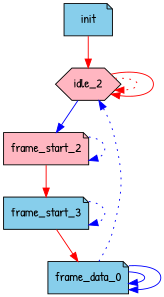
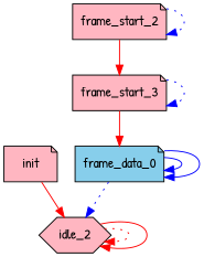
  digraph {
    fontname="Patrick Hand"
    rankdir=TD
    node [fillcolor=lightpink fontname="Patrick Hand" shape=note style=filled]
    edge [color=blue fontname="Patrick Hand" style=solid]
-   n1 [fillcolor=skyblue label=" init "]
+   n1 [label=" init "]
    n2 [label=idle_2 shape=hexagon]
    n3 [label=frame_start_2]
-   n4 [fillcolor=skyblue label=frame_start_3]
+   n4 [label=frame_start_3]
    n5 [fillcolor=skyblue label=frame_data_0]
    n1 -> n2 [color=red]
    n2 -> n2 [color=red style=dotted]
    n2 -> n2 [color=red]
-   n2 -> n3
    n3 -> n3 [style=dotted]
    n3 -> n4 [color=red]
    n4 -> n4 [style=dotted]
    n4 -> n5 [color=red]
    n5 -> n2 [style=dotted]
    n5 -> n5
    n5 -> n5
  }
